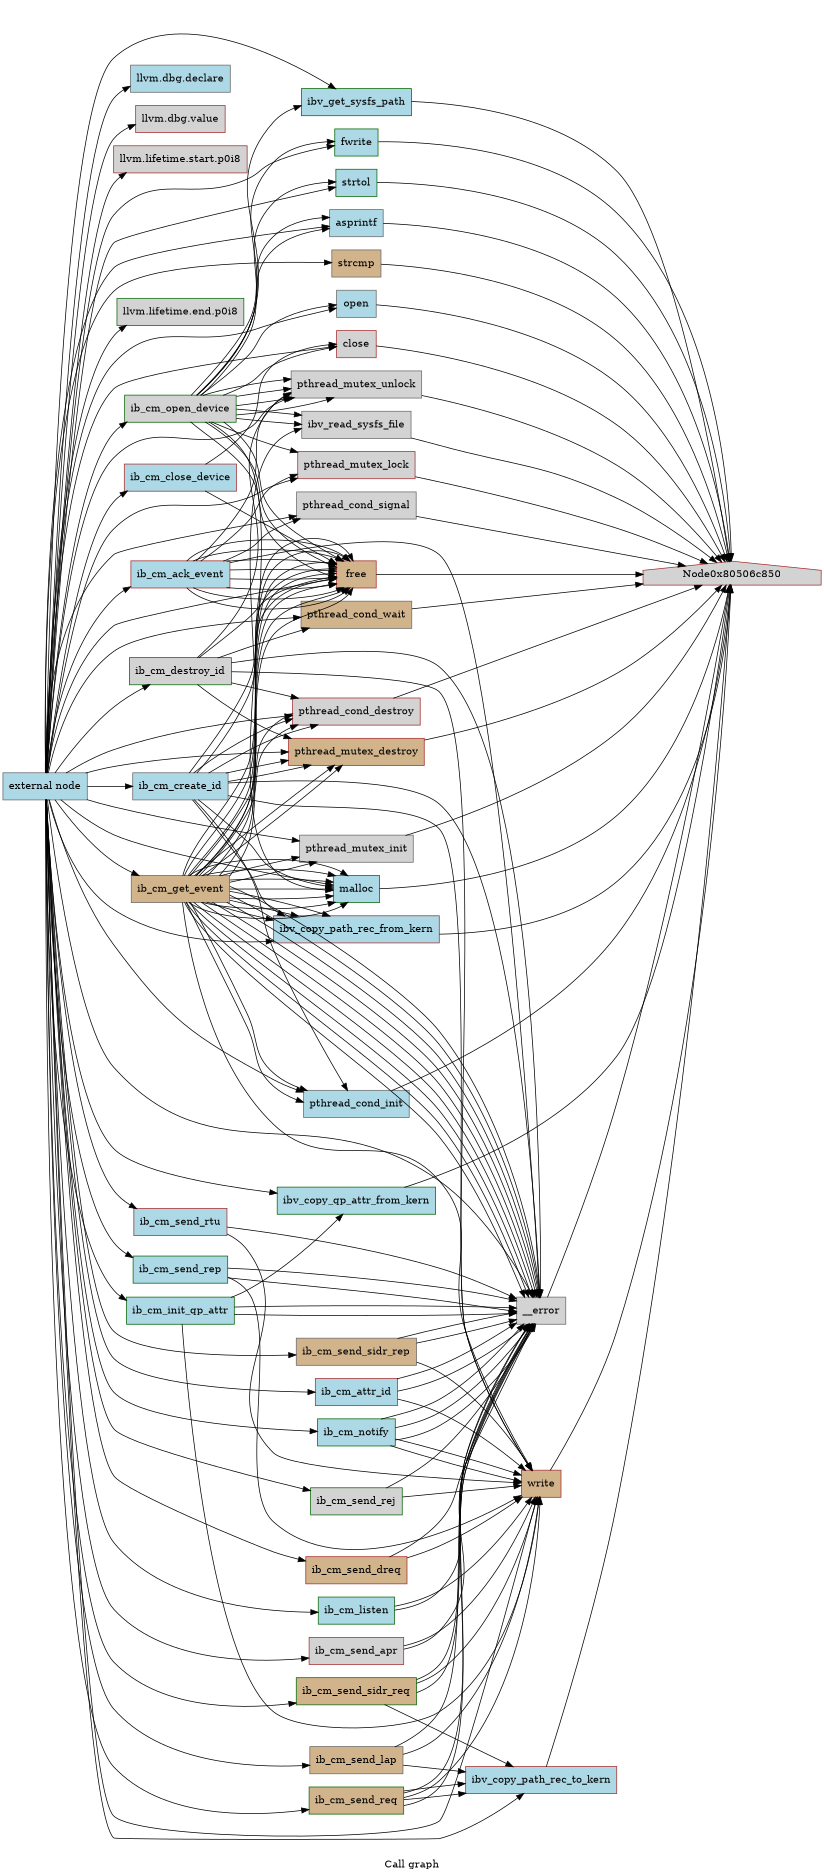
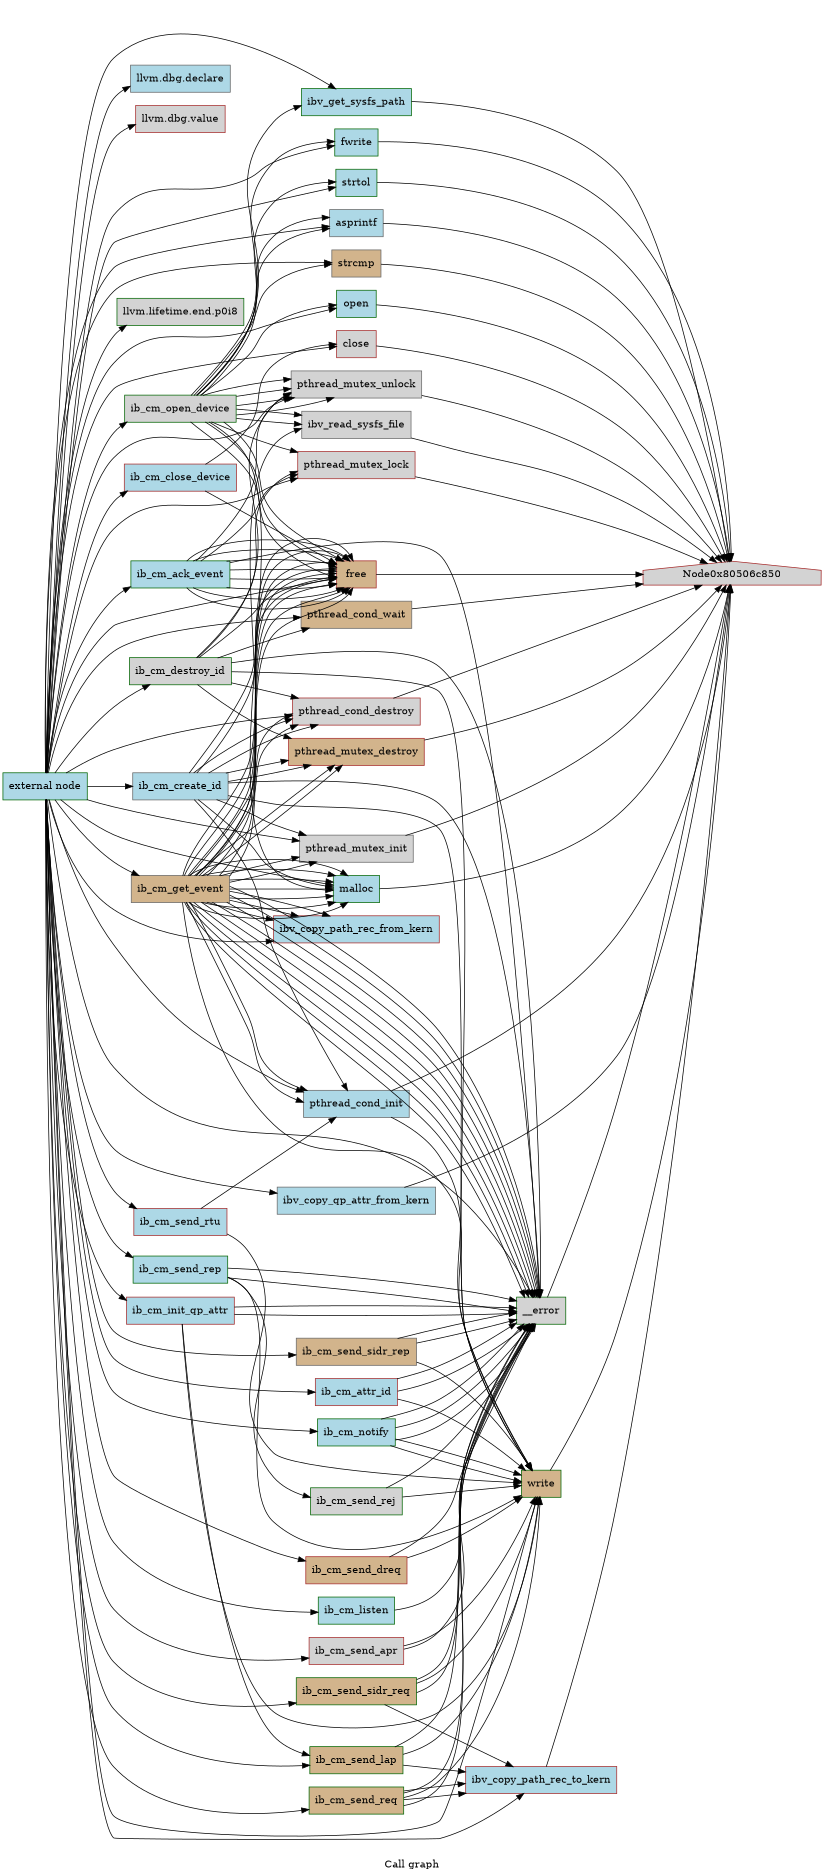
  digraph {
    label="Call graph"
    rankdir=LR
    node [color=brown fillcolor=lightblue shape=record style=filled]
-   n1 [color=gray40 label="{external node}"]
+   n1 [color=darkgreen label="{external node}"]
    n2 [color=darkgreen fillcolor=lightgrey label="{ib_cm_open_device}"]
    n3 [color=gray40 label="{llvm.dbg.declare}"]
    n4 [fillcolor=lightgrey label="{llvm.dbg.value}"]
-   n5 [fillcolor=lightgrey label="{llvm.lifetime.start.p0i8}"]
    n6 [fillcolor=lightgrey label="{pthread_mutex_lock}"]
    n7 [color=gray40 fillcolor=lightgrey label="{pthread_mutex_unlock}"]
    n8 [color=darkgreen label="{ibv_get_sysfs_path}"]
    n9 [color=darkgreen label="{fwrite}"]
    n10 [color=darkgreen fillcolor=lightgrey label="{llvm.lifetime.end.p0i8}"]
    n11 [color=darkgreen label="{strtol}"]
    n12 [color=gray40 label="{asprintf}"]
    n13 [color=gray40 fillcolor=tan label="{strcmp}"]
    n14 [fillcolor=tan label="{free}"]
    n15 [color=darkgreen label="{malloc}"]
-   n16 [color=gray40 label="{open}"]
+   n16 [color=darkgreen label="{open}"]
    n17 [label="{ib_cm_close_device}"]
    n18 [fillcolor=lightgrey label="{close}"]
    n19 [color=gray40 label="{ib_cm_create_id}"]
    n20 [color=gray40 fillcolor=lightgrey label="{pthread_mutex_init}"]
    n21 [color=gray40 label="{pthread_cond_init}"]
    n22 [fillcolor=lightgrey label="{pthread_cond_destroy}"]
    n23 [fillcolor=tan label="{pthread_mutex_destroy}"]
-   n24 [color=gray40 fillcolor=lightgrey label="{__error}"]
-   n25 [fillcolor=tan label="{write}"]
+   n24 [color=darkgreen fillcolor=lightgrey label="{__error}"]
+   n25 [color=darkgreen fillcolor=tan label="{write}"]
    n26 [color=darkgreen fillcolor=lightgrey label="{ib_cm_destroy_id}"]
    n27 [color=gray40 fillcolor=tan label="{pthread_cond_wait}"]
    n28 [label="{ib_cm_attr_id}"]
-   n29 [color=darkgreen label="{ib_cm_init_qp_attr}"]
-   n30 [color=darkgreen label="{ibv_copy_qp_attr_from_kern}"]
+   n29 [label="{ib_cm_init_qp_attr}"]
+   n30 [color=gray40 label="{ibv_copy_qp_attr_from_kern}"]
    n31 [color=darkgreen label="{ib_cm_listen}"]
    n32 [color=darkgreen fillcolor=tan label="{ib_cm_send_req}"]
    n33 [label="{ibv_copy_path_rec_to_kern}"]
    n34 [color=darkgreen label="{ib_cm_send_rep}"]
    n35 [label="{ib_cm_send_rtu}"]
    n36 [fillcolor=tan label="{ib_cm_send_dreq}"]
    n37 [color=darkgreen label="{ib_cm_notify}"]
    n38 [color=darkgreen fillcolor=lightgrey label="{ib_cm_send_rej}"]
    n39 [fillcolor=lightgrey label="{ib_cm_send_apr}"]
-   n40 [color=gray40 fillcolor=tan label="{ib_cm_send_lap}"]
+   n40 [color=darkgreen fillcolor=tan label="{ib_cm_send_lap}"]
    n41 [color=darkgreen fillcolor=tan label="{ib_cm_send_sidr_req}"]
    n42 [color=gray40 fillcolor=tan label="{ib_cm_send_sidr_rep}"]
    n43 [color=gray40 fillcolor=tan label="{ib_cm_get_event}"]
    n44 [label="{ibv_copy_path_rec_from_kern}"]
-   n45 [label="{ib_cm_ack_event}"]
-   n46 [color=gray40 fillcolor=lightgrey label="{pthread_cond_signal}"]
+   n45 [color=darkgreen label="{ib_cm_ack_event}"]
    n47 [color=gray40 fillcolor=lightgrey label="{ibv_read_sysfs_file}"]
    Node0x80506c850 [fillcolor=lightgrey shape=house]
    n1 -> n2
    n1 -> n3
    n1 -> n4
-   n1 -> n5
    n1 -> n6
    n1 -> n7
    n1 -> n8
    n1 -> n9
    n1 -> n10
    n1 -> n11
    n1 -> n12
    n1 -> n13
    n1 -> n14
    n1 -> n15
    n1 -> n16
    n1 -> n17
    n1 -> n18
    n1 -> n19
    n1 -> n20
    n1 -> n21
    n1 -> n22
-   n1 -> n23
    n1 -> n24
    n1 -> n25
    n1 -> n26
    n1 -> n27
    n1 -> n28
    n1 -> n29
    n1 -> n30
    n1 -> n31
    n1 -> n32
    n1 -> n33
    n1 -> n34
    n1 -> n35
    n1 -> n36
    n1 -> n37
-   n1 -> n38
+   n34 -> n38
    n1 -> n39
    n1 -> n40
    n1 -> n41
    n1 -> n42
    n1 -> n43
    n1 -> n44
    n1 -> n45
-   n1 -> n46
    n2 -> n6
    n2 -> n7
    n2 -> n7
    n2 -> n7
    n2 -> n7
    n2 -> n8
    n2 -> n9
    n2 -> n11
    n2 -> n12
    n2 -> n12
-   n2 -> n18
+   n2 -> n13
    n2 -> n14
    n2 -> n14
    n2 -> n14
    n2 -> n15
    n2 -> n16
    n2 -> n47
    n2 -> n47
    n6 -> Node0x80506c850
    n7 -> Node0x80506c850
    n8 -> Node0x80506c850
    n9 -> Node0x80506c850
    n11 -> Node0x80506c850
    n12 -> Node0x80506c850
    n13 -> Node0x80506c850
    n14 -> Node0x80506c850
    n15 -> Node0x80506c850
    n16 -> Node0x80506c850
    n17 -> n14
    n17 -> n18
    n18 -> Node0x80506c850
    n19 -> n14
    n19 -> n14
    n19 -> n15
-   n19 -> n44
+   n19 -> n20
    n19 -> n21
    n19 -> n22
    n19 -> n22
    n19 -> n23
    n19 -> n23
    n19 -> n24
    n19 -> n25
    n20 -> Node0x80506c850
    n21 -> Node0x80506c850
    n22 -> Node0x80506c850
    n23 -> Node0x80506c850
    n24 -> Node0x80506c850
    n25 -> Node0x80506c850
+   n26 -> n6
    n26 -> n7
    n26 -> n14
    n26 -> n22
    n26 -> n23
    n26 -> n24
    n26 -> n25
    n26 -> n27
    n27 -> Node0x80506c850
    n28 -> n24
    n28 -> n24
    n28 -> n25
    n29 -> n24
    n29 -> n24
    n29 -> n25
-   n29 -> n30
+   n29 -> n40
    n30 -> Node0x80506c850
    n31 -> n24
-   n31 -> n25
+   n21 -> n25
    n32 -> n24
    n32 -> n24
    n32 -> n25
    n32 -> n33
    n32 -> n33
    n33 -> Node0x80506c850
    n34 -> n24
    n34 -> n24
    n34 -> n25
-   n35 -> n24
+   n35 -> n21
    n35 -> n25
    n36 -> n24
    n36 -> n25
    n37 -> n24
    n37 -> n24
    n37 -> n24
    n37 -> n25
    n37 -> n25
    n38 -> n24
    n38 -> n25
    n39 -> n24
    n39 -> n25
    n40 -> n24
    n40 -> n25
    n40 -> n33
    n41 -> n24
    n41 -> n24
    n41 -> n25
    n41 -> n33
    n42 -> n24
    n42 -> n24
    n42 -> n25
    n43 -> n14
    n43 -> n14
    n43 -> n14
    n43 -> n14
    n43 -> n14
    n43 -> n14
    n43 -> n14
    n43 -> n15
    n43 -> n15
    n43 -> n15
    n43 -> n15
    n43 -> n15
    n43 -> n15
    n43 -> n15
    n43 -> n20
    n43 -> n20
    n43 -> n21
    n43 -> n21
    n43 -> n22
    n43 -> n22
    n43 -> n23
    n43 -> n23
    n43 -> n24
    n43 -> n24
    n43 -> n24
    n43 -> n24
    n43 -> n24
    n43 -> n24
    n43 -> n24
    n43 -> n24
    n43 -> n24
    n43 -> n25
    n43 -> n44
    n43 -> n44
    n43 -> n44
    n43 -> n47
-   n44 -> Node0x80506c850
    n45 -> n6
    n45 -> n7
    n45 -> n14
    n45 -> n14
    n45 -> n14
    n45 -> n14
    n45 -> n14
    n45 -> n14
    n45 -> n14
    n45 -> n14
    n45 -> n24
-   n45 -> n46
-   n46 -> Node0x80506c850
    n47 -> Node0x80506c850
  }
